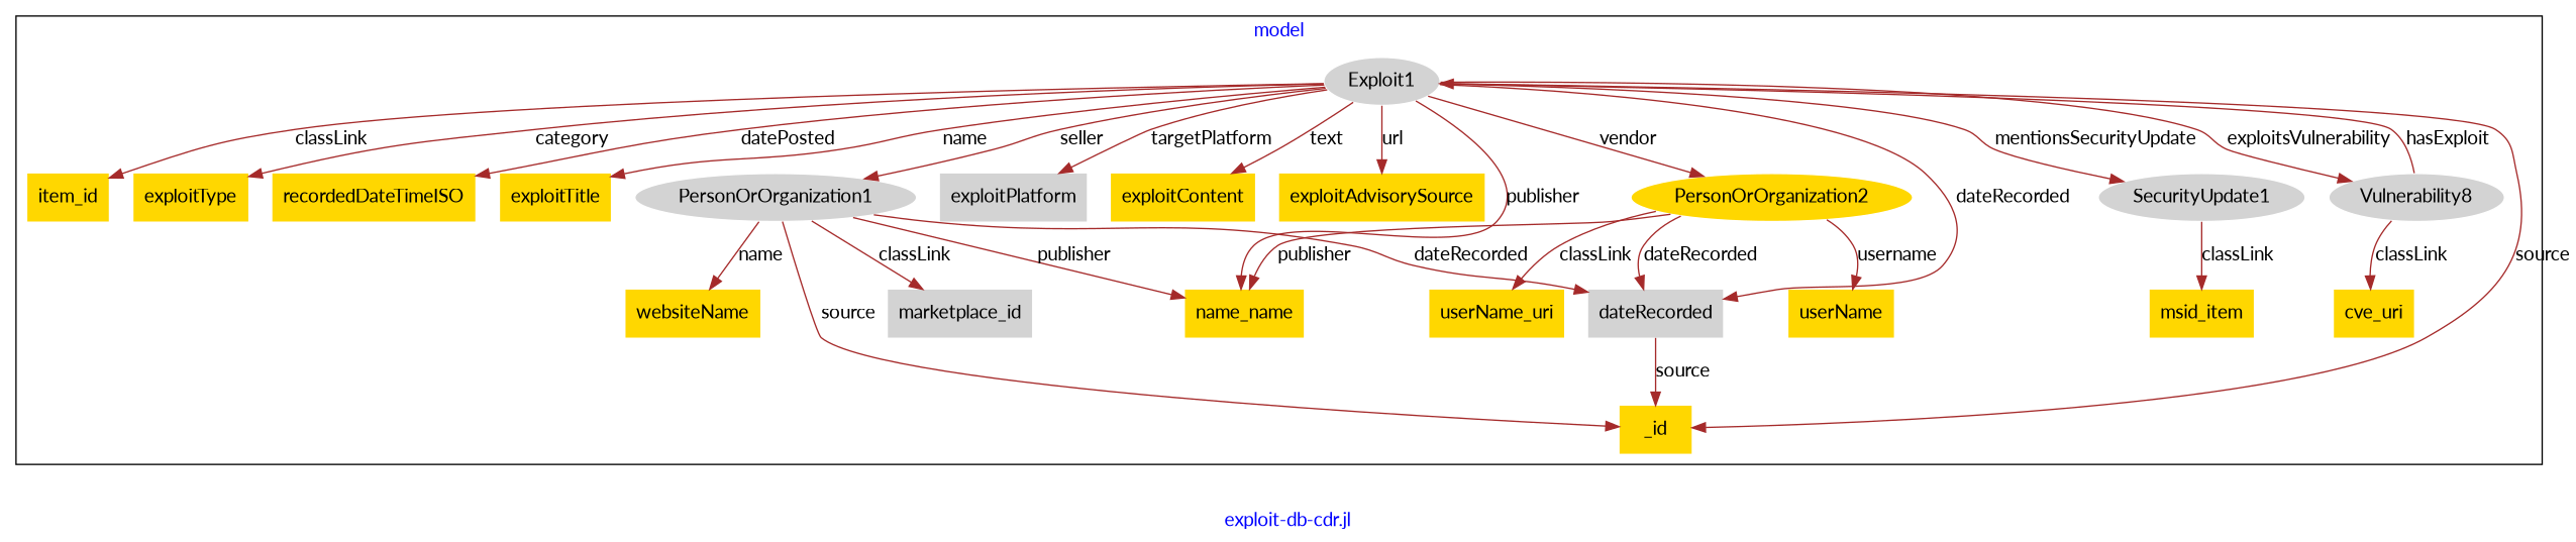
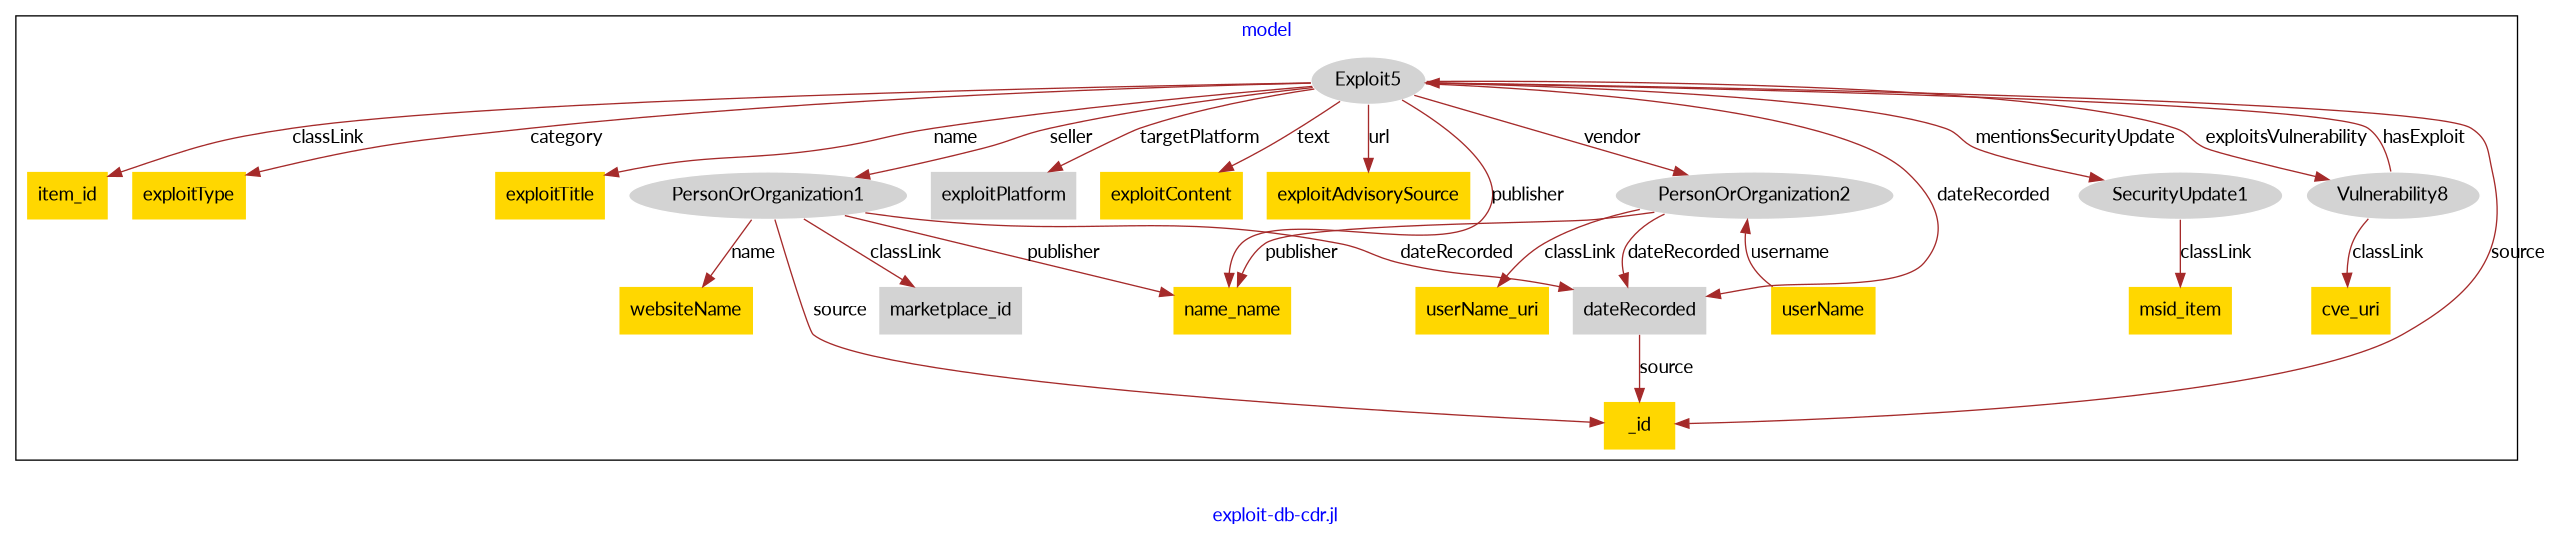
  digraph {
    fontcolor=blue
    fontname=Lato
    label="exploit-db-cdr.jl"
    remincross=true
    node [fillcolor=gold fontname=Lato style=filled shape=plaintext]
    edge [color=brown fontcolor=black fontname=Lato]
-   n1 [color=white fillcolor=lightgray label=Exploit1 shape=""]
+   n1 [color=white fillcolor=lightgray label=Exploit5 shape=""]
    n2 [label=item_id]
    n3 [label=exploitType]
-   n4 [label=recordedDateTimeISO]
    n5 [label=exploitTitle]
    n6 [label=name_name]
    n7 [fillcolor=lightgray label=exploitPlatform]
    n8 [label=exploitContent]
    n9 [label=exploitAdvisorySource]
    n10 [color=white fillcolor=lightgray label=PersonOrOrganization1 shape=""]
    n11 [fillcolor=lightgray label=marketplace_id]
    n12 [label=websiteName]
-   n13 [color=white label=PersonOrOrganization2 shape=""]
+   n13 [color=white fillcolor=lightgray label=PersonOrOrganization2 shape=""]
    n14 [label=userName_uri]
    n15 [label=userName]
    n16 [color=white fillcolor=lightgray label=SecurityUpdate1 shape=""]
    n17 [label=msid_item]
    n18 [color=white fillcolor=lightgray label=Vulnerability8 shape=""]
    n19 [label=cve_uri]
    n20 [fillcolor=lightgray label=dateRecorded]
    n21 [label=_id]
    subgraph cluster_1 {
      label=model
      n1
      n2
      n3
-     n4
      n5
      n6
      n7
      n8
      n9
      n10
      n11
      n12
      n13
      n14
      n15
      n16
      n17
      n18
      n19
      n20
      n21
    }
    n1 -> n2 [label=classLink]
    n1 -> n3 [label=category]
-   n1 -> n4 [label=datePosted]
    n1 -> n5 [label=name]
    n1 -> n6 [label=publisher]
    n1 -> n7 [label=targetPlatform]
    n1 -> n8 [label=text]
    n1 -> n9 [label=url]
    n1 -> n10 [label=seller]
    n1 -> n13 [label=vendor]
    n1 -> n16 [label=mentionsSecurityUpdate]
    n1 -> n18 [label=exploitsVulnerability]
    n1 -> n20 [label=dateRecorded]
    n1 -> n21 [label=source]
    n10 -> n6 [label=publisher]
    n10 -> n11 [label=classLink]
    n10 -> n12 [label=name]
    n10 -> n20 [label=dateRecorded]
    n10 -> n21 [label=source]
    n13 -> n6 [label=publisher]
    n13 -> n14 [label=classLink]
-   n13 -> n15 [label=username]
+   n15 -> n13 [label=username]
    n13 -> n20 [label=dateRecorded]
    n16 -> n17 [label=classLink]
    n18 -> n1 [label=hasExploit]
    n18 -> n19 [label=classLink]
    n20 -> n21 [label=source]
  }
